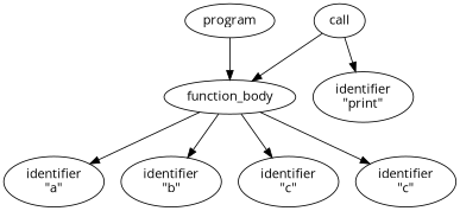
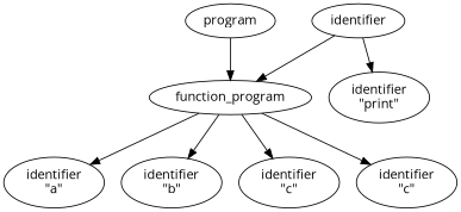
  digraph {
    fontname="Open Sans"
    node [fontname="Open Sans"]
    edge [fontname="Open Sans"]
    n1 [label=program]
-   n2 [label=function_body]
-   n3 [label=call]
+   n2 [label=function_program]
+   n3 [label=identifier]
    n4 [label="identifier\n\"print\""]
    n5 [label="identifier\n\"a\""]
    n6 [label="identifier\n\"b\""]
    n7 [label="identifier\n\"c\""]
    n8 [label="identifier\n\"c\""]
    n1 -> n2
    n2 -> n5
    n2 -> n6
    n2 -> n7
    n2 -> n8
    n3 -> n2
    n3 -> n4
  }
